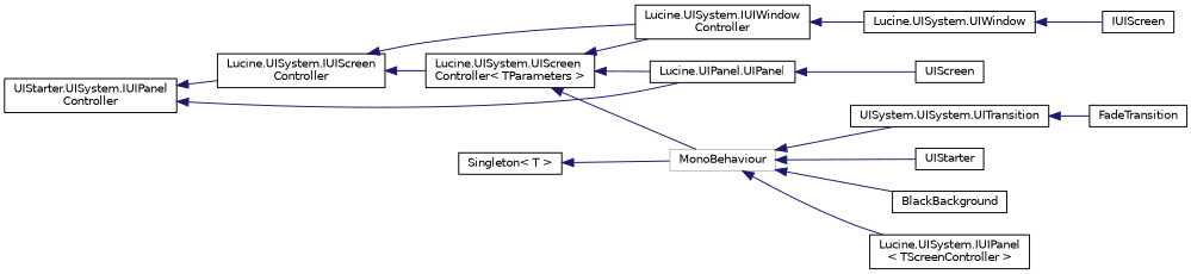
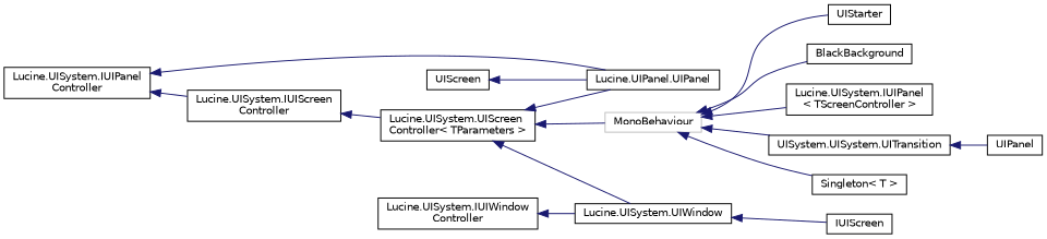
  digraph {
    rankdir=LR
    node [color=black fillcolor=white fontname=Helvetica fontsize=10 shape=record style=filled]
    edge [color=midnightblue dir=back fontname=Helvetica fontsize=10 labelfontname=Helvetica labelfontsize=10 style=solid]
    n1 [height=0.2 label="Lucine.UISystem.IUIScreen\lController" width=0.4]
    n2 [height=0.2 label="Lucine.UISystem.IUIWindow\lController" width=0.4]
    n3 [height=0.2 label="Lucine.UISystem.UIScreen\lController\< TParameters \>" width=0.4]
-   n4 [height=0.2 label="UIStarter.UISystem.IUIPanel\lController" width=0.4]
+   n4 [height=0.2 label="Lucine.UISystem.IUIPanel\lController" width=0.4]
    n5 [height=0.2 label="Lucine.UIPanel.UIPanel" width=0.4]
    n6 [height=0.2 label="Lucine.UISystem.UIWindow" width=0.4]
    n7 [color=grey75 height=0.2 label=MonoBehaviour width=0.4]
    n8 [height=0.2 label=UIScreen width=0.4]
    n9 [height=0.2 label=IUIScreen width=0.4]
    n10 [height=0.2 label=BlackBackground width=0.4]
    n11 [height=0.2 label="Lucine.UISystem.IUIPanel\l\< TScreenController \>" width=0.4]
    n12 [height=0.2 label="UISystem.UISystem.UITransition" width=0.4]
    n13 [height=0.2 label="Singleton\< T \>" width=0.4]
    n14 [height=0.2 label=UIStarter width=0.4]
-   n15 [height=0.2 label=FadeTransition width=0.4]
-   n1 -> n2
+   n15 [height=0.2 label=UIPanel width=0.4]
    n1 -> n3
    n2 -> n6
    n3 -> n5
-   n3 -> n2
+   n3 -> n6
    n3 -> n7
    n4 -> n1
    n4 -> n5
-   n5 -> n8
+   n8 -> n5
    n6 -> n9
    n7 -> n10
    n7 -> n11
    n7 -> n12
-   n13 -> n7
+   n7 -> n13
    n7 -> n14
    n12 -> n15
  }
